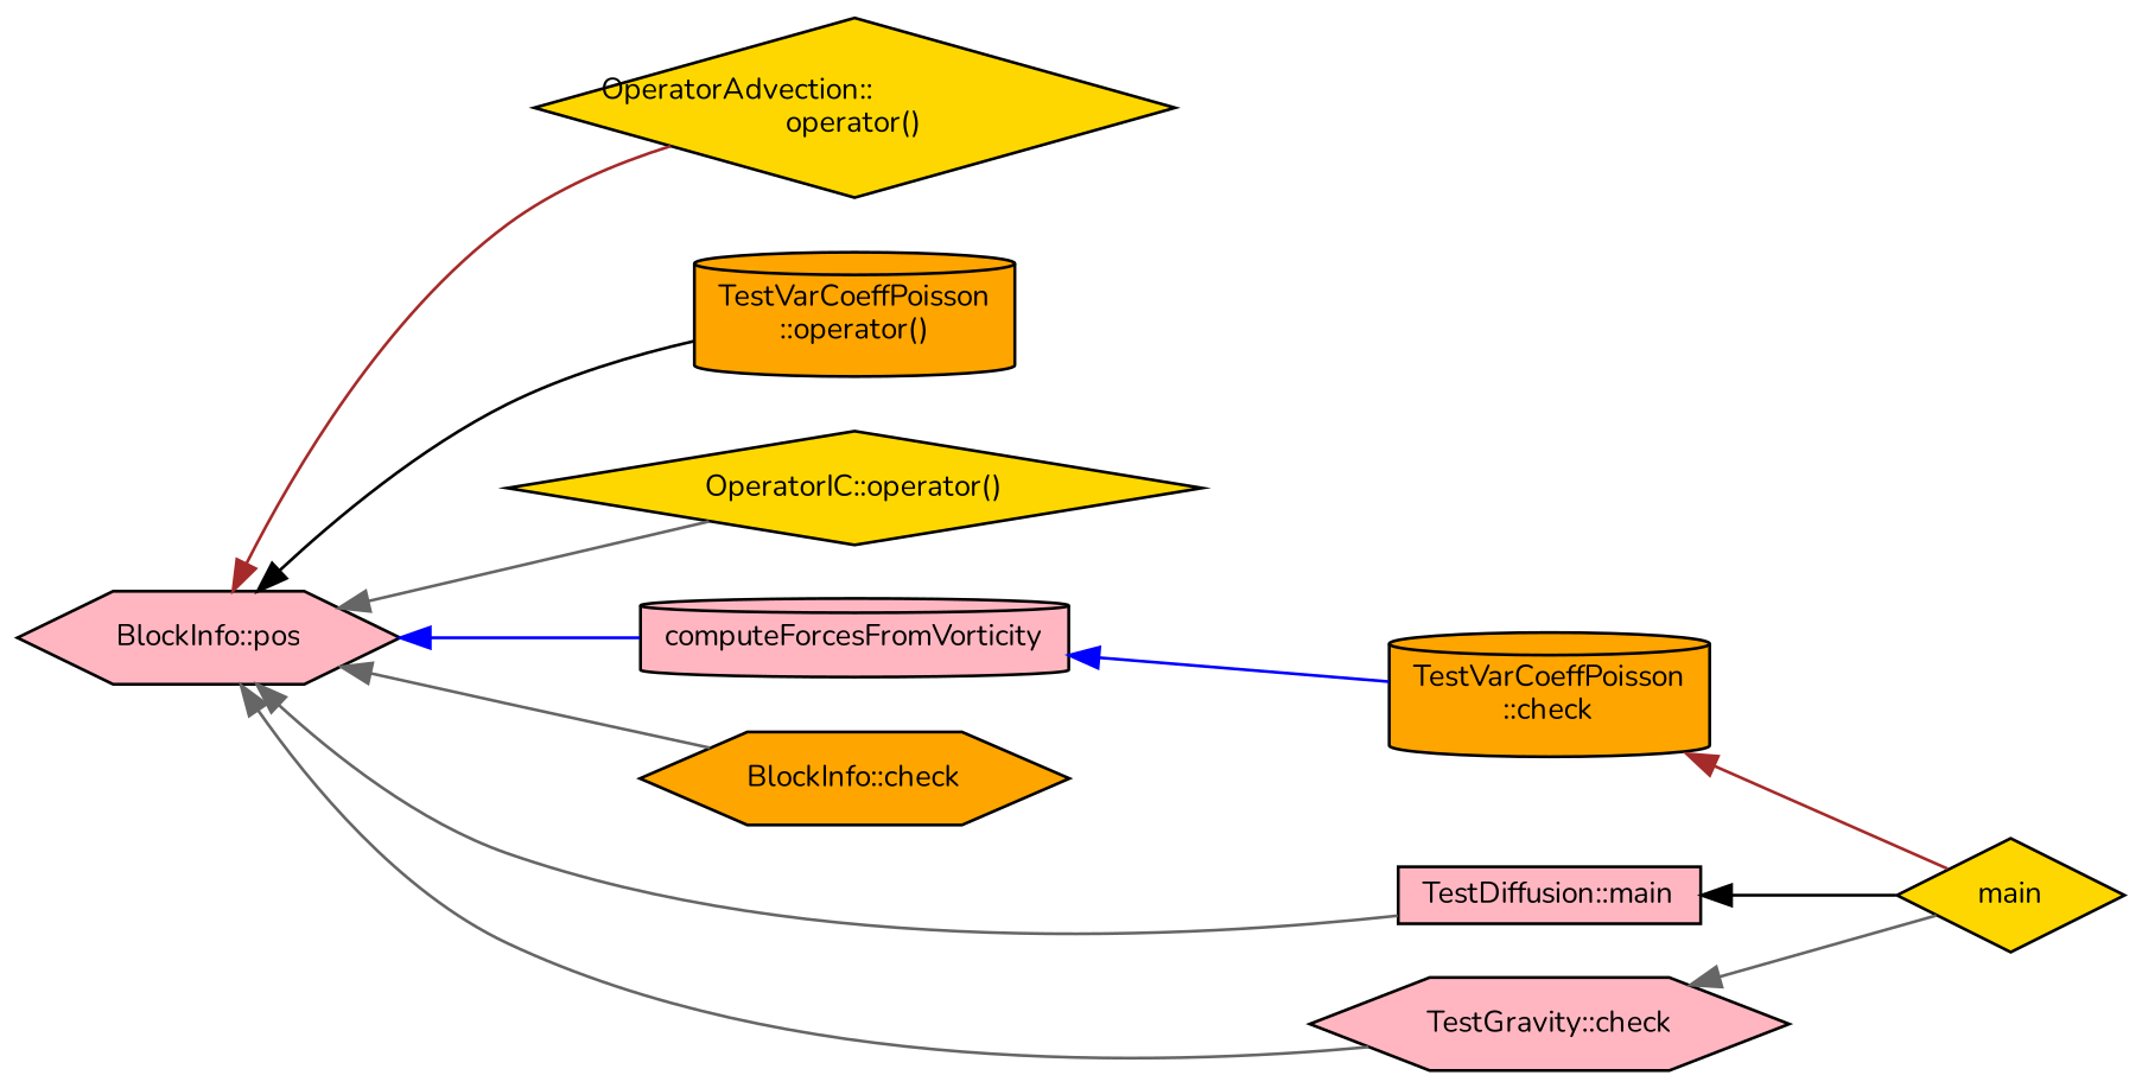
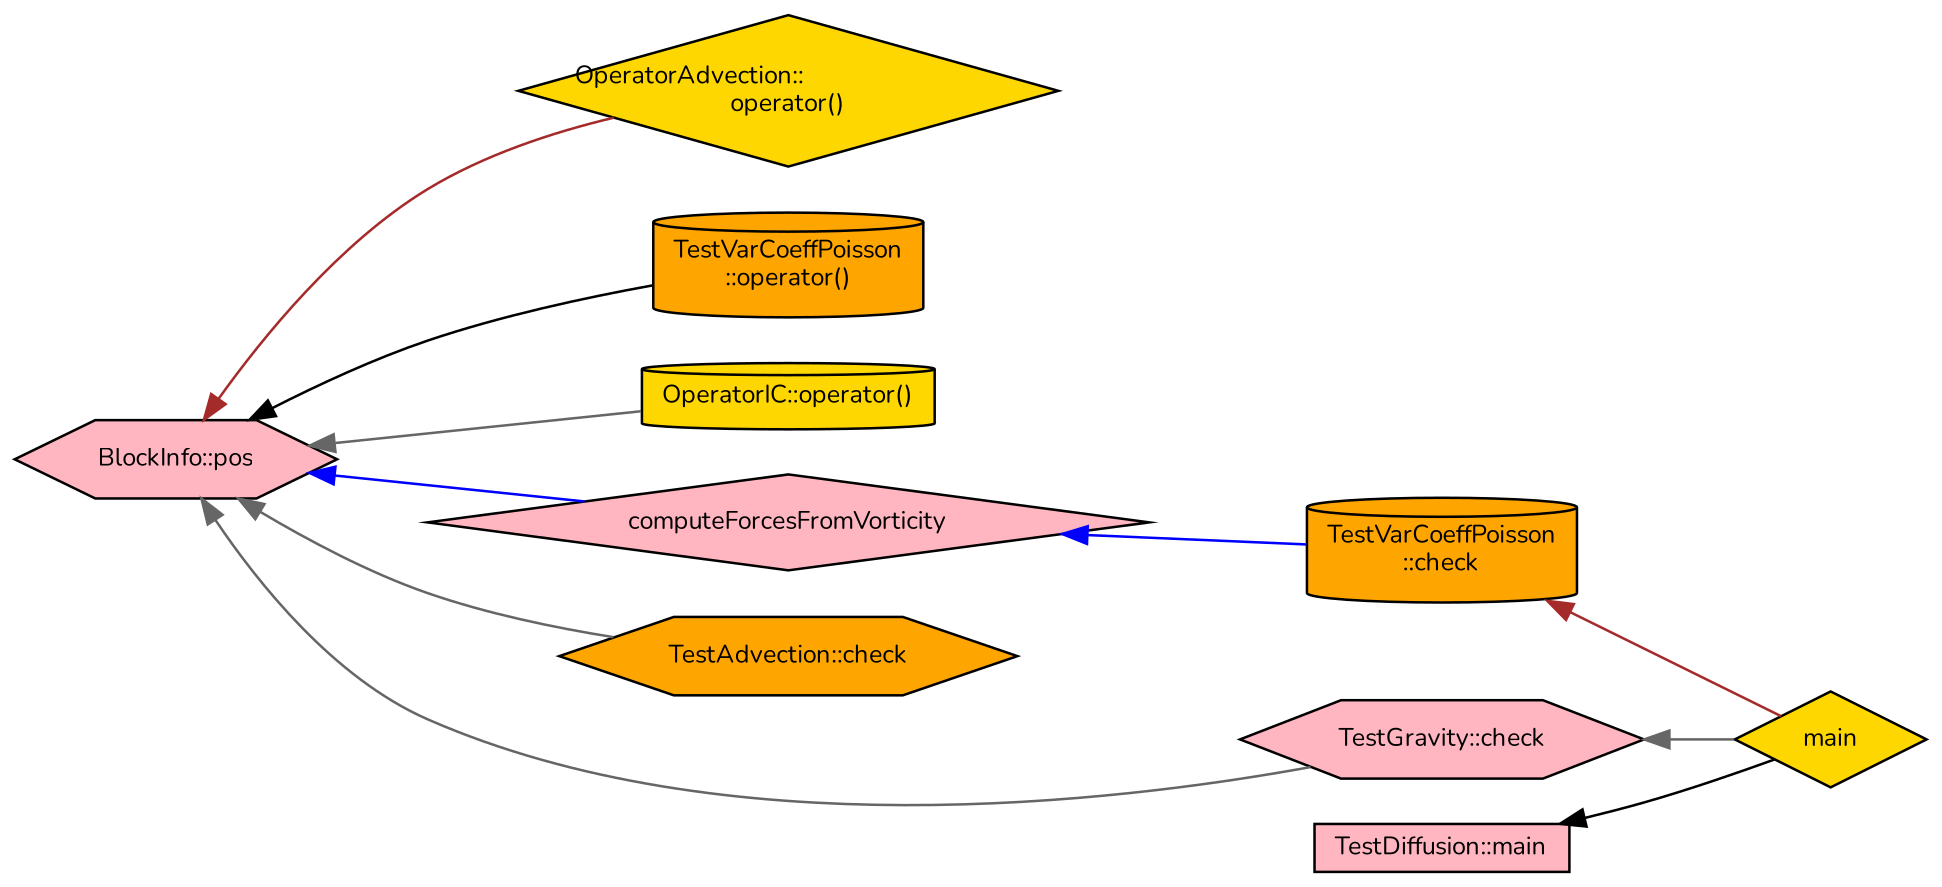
  digraph {
    fontname=Nunito
    rankdir=LR
    node [color=black fillcolor=lightpink fontname=Nunito fontsize=10 shape=hexagon style=filled]
    edge [color=gray40 dir=back fontname=Nunito fontsize=10 labelfontname=Helvetica labelfontsize=10 style=solid]
    n1 [fontcolor=black height=0.2 label="BlockInfo::pos" width=0.4]
    n2 [fillcolor=gold height=0.2 label="OperatorAdvection::\loperator()" shape=diamond width=0.4]
    n3 [fillcolor=orange height=0.2 label="TestVarCoeffPoisson\l::operator()" shape=cylinder width=0.4]
-   n4 [fillcolor=gold height=0.2 label="OperatorIC::operator()" shape=diamond width=0.4]
-   n5 [height=0.2 label=computeForcesFromVorticity shape=cylinder width=0.4]
-   n6 [fillcolor=orange height=0.2 label="BlockInfo::check" width=0.4]
+   n4 [fillcolor=gold height=0.2 label="OperatorIC::operator()" shape=cylinder width=0.4]
+   n5 [height=0.2 label=computeForcesFromVorticity shape=diamond width=0.4]
+   n6 [fillcolor=orange height=0.2 label="TestAdvection::check" width=0.4]
    n7 [height=0.2 label="TestDiffusion::main" shape=box width=0.4]
    n8 [height=0.2 label="TestGravity::check" width=0.4]
    n9 [fillcolor=orange height=0.2 label="TestVarCoeffPoisson\l::check" shape=cylinder width=0.4]
    n10 [fillcolor=gold height=0.2 label=main shape=diamond width=0.4]
    n1 -> n2 [color=brown]
    n1 -> n3 [color=black]
    n1 -> n4
    n1 -> n5 [color=blue]
    n1 -> n6
-   n1 -> n7
    n1 -> n8
    n5 -> n9 [color=blue]
    n7 -> n10 [color=black]
    n8 -> n10
    n9 -> n10 [color=brown]
  }
